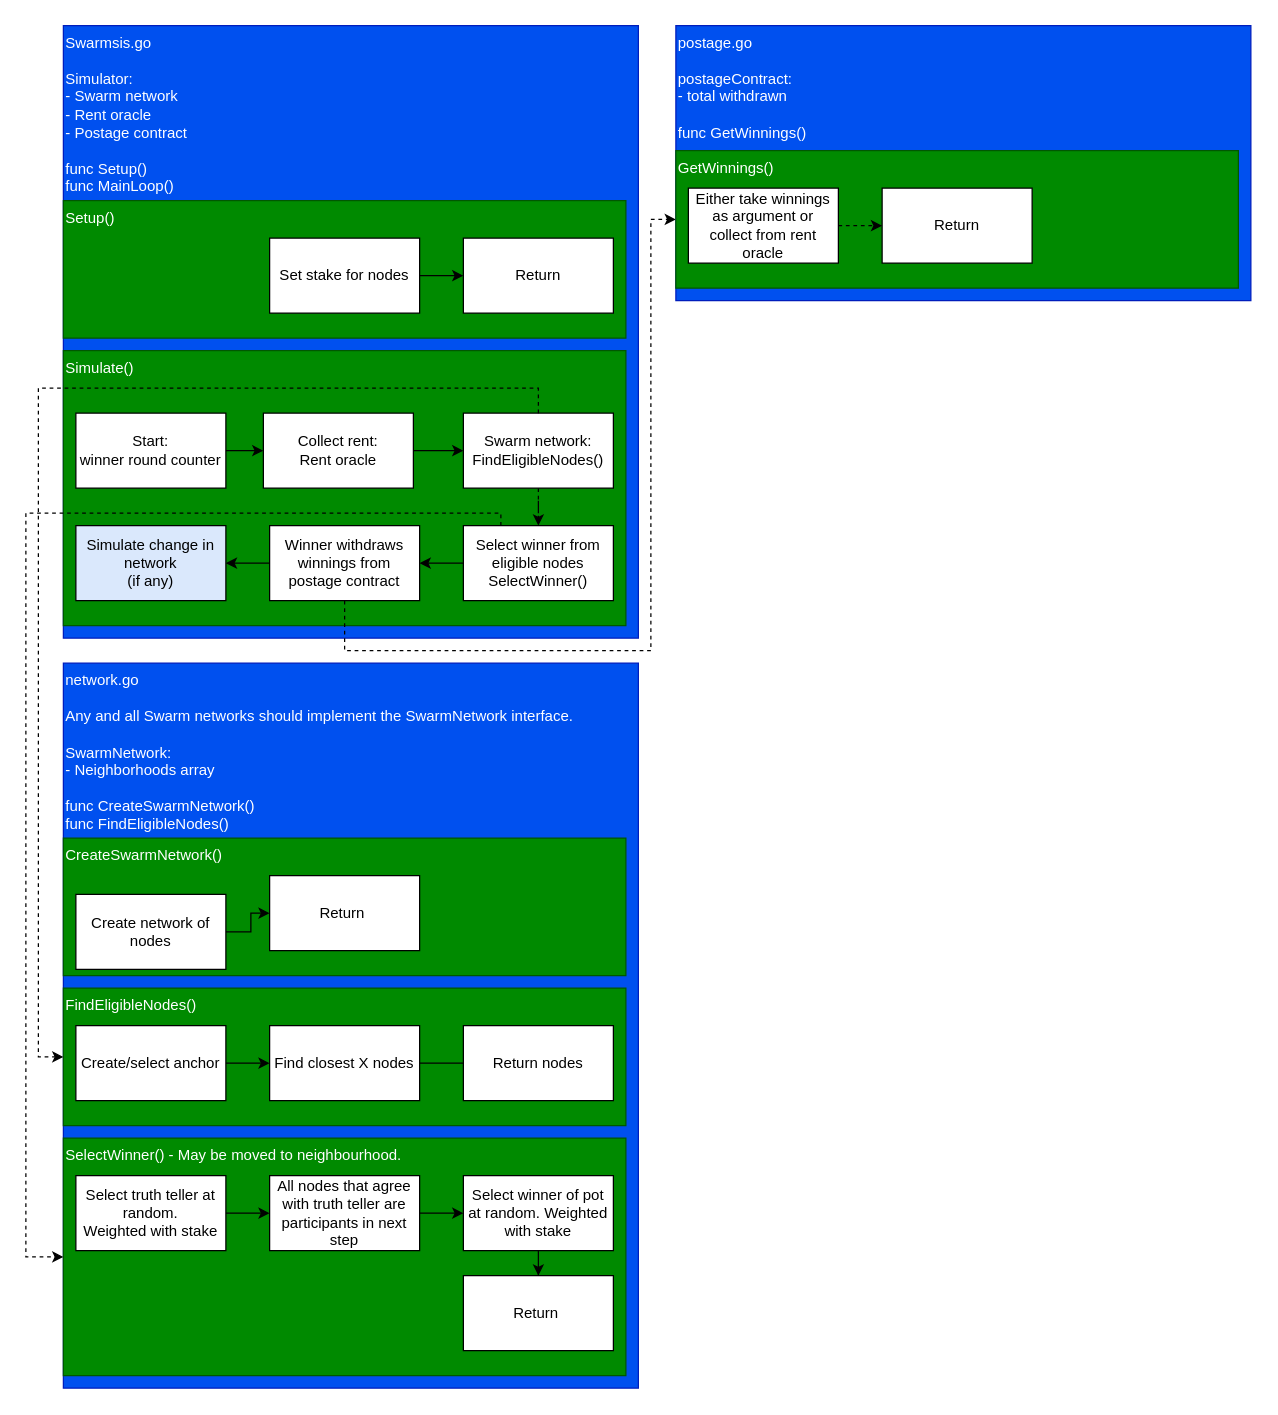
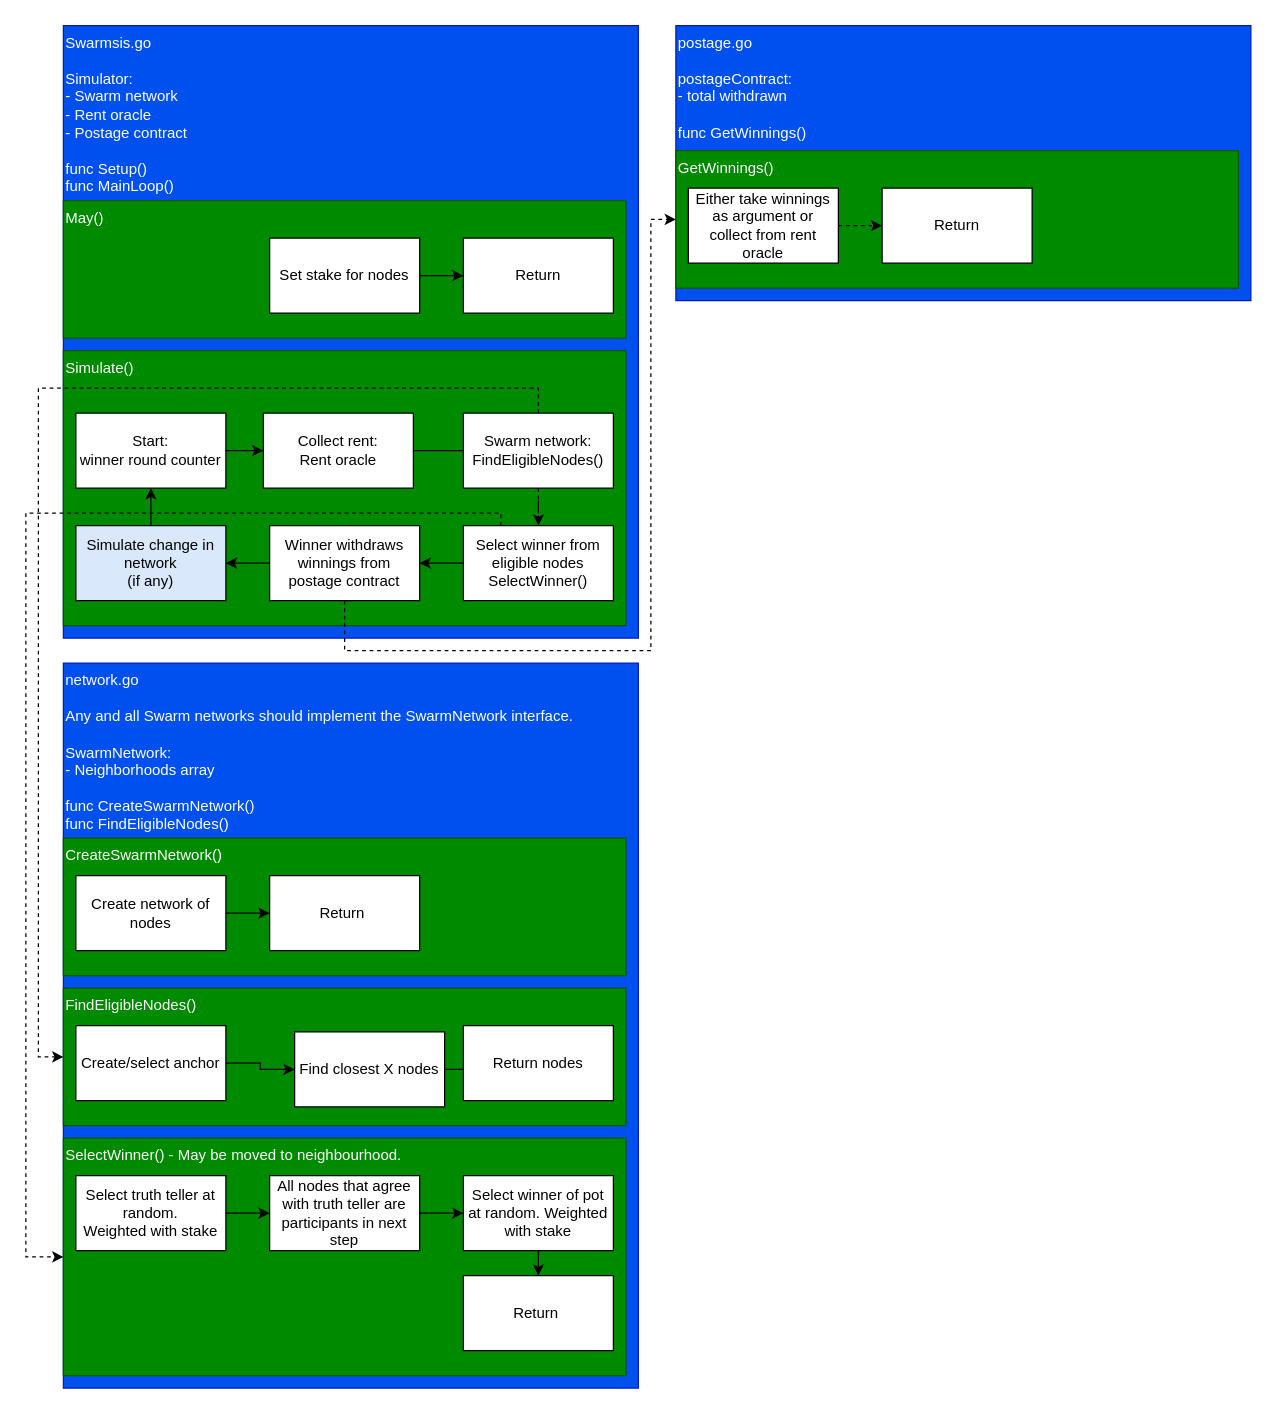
  <mxCell id="0" />
  <mxCell id="1" parent="0" />
  <mxCell id="2" value="Swarmsis.go&lt;br&gt;&lt;br&gt;Simulator:&lt;br&gt;&lt;span style=&quot;&quot;&gt;&#09;&lt;/span&gt;- Swarm network&lt;br&gt;&lt;span style=&quot;&quot;&gt;&#09;&lt;/span&gt;- Rent oracle&lt;br&gt;- Postage contract&lt;br&gt;&lt;br&gt;func Setup()&lt;br style=&quot;border-color: var(--border-color);&quot;&gt;func MainLoop()" style="rounded=0;whiteSpace=wrap;html=1;align=left;verticalAlign=top;fillColor=#0050ef;strokeColor=#001DBC;fontColor=#ffffff;" parent="1" vertex="1"><mxGeometry y="20" width="460" height="490" as="geometry" x="50" /></mxCell>
  <mxCell id="3" value="Simulate()&lt;br&gt;" style="rounded=0;whiteSpace=wrap;html=1;fillColor=#008a00;strokeColor=#005700;align=left;verticalAlign=top;fontColor=#ffffff;" parent="1" vertex="1"><mxGeometry y="280" width="450" height="220" as="geometry" x="50" /></mxCell>
  <mxCell id="4" style="edgeStyle=orthogonalEdgeStyle;rounded=0;orthogonalLoop=1;jettySize=auto;html=1;exitX=1;exitY=0.5;exitDx=0;exitDy=0;" parent="1" source="5" target="30" edge="1"><mxGeometry relative="1" as="geometry" /></mxCell>
  <mxCell id="5" value="Start:&lt;br&gt;winner round counter" style="rounded=0;whiteSpace=wrap;html=1;" parent="1" vertex="1"><mxGeometry x="60" y="330" width="120" height="60" as="geometry" /></mxCell>
- <mxCell id="6" value="Setup()" style="rounded=0;whiteSpace=wrap;html=1;fillColor=#008a00;strokeColor=#005700;align=left;verticalAlign=top;fontColor=#ffffff;" parent="1" vertex="1"><mxGeometry y="160" width="450" height="110" as="geometry" x="50" /></mxCell>
+ <mxCell id="6" value="May()" style="rounded=0;whiteSpace=wrap;html=1;fillColor=#008a00;strokeColor=#005700;align=left;verticalAlign=top;fontColor=#ffffff;" parent="1" vertex="1"><mxGeometry y="160" width="450" height="110" as="geometry" x="50" /></mxCell>
  <mxCell id="7" value="Return" style="rounded=0;whiteSpace=wrap;html=1;" parent="1" vertex="1"><mxGeometry x="370" y="190" width="120" height="60" as="geometry" /></mxCell>
  <mxCell id="8" style="edgeStyle=orthogonalEdgeStyle;rounded=0;orthogonalLoop=1;jettySize=auto;html=1;exitX=0.5;exitY=1;exitDx=0;exitDy=0;dashed=1;" parent="1" source="9" target="11" edge="1"><mxGeometry relative="1" as="geometry" /></mxCell>
  <mxCell id="9" value="Swarm network:&lt;br&gt;FindEligibleNodes()" style="rounded=0;whiteSpace=wrap;html=1;" parent="1" vertex="1"><mxGeometry x="370" y="330" width="120" height="60" as="geometry" /></mxCell>
  <mxCell id="10" style="edgeStyle=orthogonalEdgeStyle;rounded=0;orthogonalLoop=1;jettySize=auto;html=1;exitX=0;exitY=0.5;exitDx=0;exitDy=0;" parent="1" source="11" target="26" edge="1"><mxGeometry relative="1" as="geometry" /></mxCell>
  <mxCell id="11" value="Select winner from eligible nodes&lt;br&gt;SelectWinner()" style="rounded=0;whiteSpace=wrap;html=1;" parent="1" vertex="1"><mxGeometry x="370" y="420" width="120" height="60" as="geometry" /></mxCell>
  <mxCell id="12" value="network.go&lt;br&gt;&lt;br&gt;Any and all Swarm networks should implement the SwarmNetwork interface.&lt;br&gt;&lt;br&gt;SwarmNetwork:&lt;br&gt;- Neighborhoods array&lt;br&gt;&lt;br&gt;func CreateSwarmNetwork()&lt;br&gt;func FindEligibleNodes()" style="rounded=0;whiteSpace=wrap;html=1;fillColor=#0050ef;strokeColor=#001DBC;align=left;verticalAlign=top;fontColor=#ffffff;" parent="1" vertex="1"><mxGeometry y="530" width="460" height="580" as="geometry" x="50" /></mxCell>
  <mxCell id="13" value="CreateSwarmNetwork()" style="rounded=0;whiteSpace=wrap;html=1;fillColor=#008a00;strokeColor=#005700;align=left;verticalAlign=top;fontColor=#ffffff;" parent="1" vertex="1"><mxGeometry y="670" width="450" height="110" as="geometry" x="50" /></mxCell>
  <mxCell id="14" style="edgeStyle=orthogonalEdgeStyle;rounded=0;orthogonalLoop=1;jettySize=auto;html=1;exitX=1;exitY=0.5;exitDx=0;exitDy=0;" parent="1" source="15" target="16" edge="1"><mxGeometry relative="1" as="geometry" /></mxCell>
- <mxCell id="15" value="Create network of nodes" style="rounded=0;whiteSpace=wrap;html=1;" parent="1" vertex="1"><mxGeometry x="60" y="715" width="120" height="60" as="geometry" /></mxCell>
+ <mxCell id="15" value="Create network of nodes" style="rounded=0;whiteSpace=wrap;html=1;" parent="1" vertex="1"><mxGeometry x="60" y="700" width="120" height="60" as="geometry" /></mxCell>
  <mxCell id="16" value="Return&amp;nbsp;" style="rounded=0;whiteSpace=wrap;html=1;" parent="1" vertex="1"><mxGeometry x="215" y="700" width="120" height="60" as="geometry" /></mxCell>
  <mxCell id="17" value="FindEligibleNodes()&lt;br&gt;" style="rounded=0;whiteSpace=wrap;html=1;fillColor=#008a00;strokeColor=#005700;align=left;verticalAlign=top;fontColor=#ffffff;" parent="1" vertex="1"><mxGeometry y="790" width="450" height="110" as="geometry" x="50" /></mxCell>
  <mxCell id="18" style="edgeStyle=orthogonalEdgeStyle;rounded=0;orthogonalLoop=1;jettySize=auto;html=1;exitX=1;exitY=0.5;exitDx=0;exitDy=0;" parent="1" source="19" target="21" edge="1"><mxGeometry relative="1" as="geometry" /></mxCell>
  <mxCell id="19" value="Create/select anchor" style="rounded=0;whiteSpace=wrap;html=1;" parent="1" vertex="1"><mxGeometry x="60" y="820" width="120" height="60" as="geometry" /></mxCell>
  <mxCell id="20" style="edgeStyle=orthogonalEdgeStyle;rounded=0;orthogonalLoop=1;jettySize=auto;html=1;exitX=1;exitY=0.5;exitDx=0;exitDy=0;endArrow=none;" parent="1" source="21" target="22" edge="1"><mxGeometry relative="1" as="geometry" /></mxCell>
- <mxCell id="21" value="Find closest X nodes" style="rounded=0;whiteSpace=wrap;html=1;" parent="1" vertex="1"><mxGeometry x="215" y="820" width="120" height="60" as="geometry" /></mxCell>
+ <mxCell id="21" value="Find closest X nodes" style="rounded=0;whiteSpace=wrap;html=1;" parent="1" vertex="1"><mxGeometry x="235" y="825" width="120" height="60" as="geometry" /></mxCell>
  <mxCell id="22" value="Return nodes" style="rounded=0;whiteSpace=wrap;html=1;" parent="1" vertex="1"><mxGeometry x="370" y="820" width="120" height="60" as="geometry" /></mxCell>
  <mxCell id="23" style="edgeStyle=orthogonalEdgeStyle;rounded=0;orthogonalLoop=1;jettySize=auto;html=1;exitX=0.5;exitY=0;exitDx=0;exitDy=0;dashed=1;entryX=0;entryY=0.5;entryDx=0;entryDy=0;" parent="1" source="9" target="17" edge="1"><mxGeometry relative="1" as="geometry"><mxPoint x="10" y="1050" as="targetPoint" /><Array as="points"><mxPoint x="430" y="310" /><mxPoint x="30" y="310" /><mxPoint x="30" y="845" /></Array></mxGeometry></mxCell>
  <mxCell id="24" style="edgeStyle=orthogonalEdgeStyle;rounded=0;orthogonalLoop=1;jettySize=auto;html=1;exitX=0;exitY=0.5;exitDx=0;exitDy=0;entryX=1;entryY=0.5;entryDx=0;entryDy=0;" parent="1" source="26" target="28" edge="1"><mxGeometry relative="1" as="geometry" /></mxCell>
  <mxCell id="25" style="edgeStyle=orthogonalEdgeStyle;rounded=0;orthogonalLoop=1;jettySize=auto;html=1;exitX=0.5;exitY=1;exitDx=0;exitDy=0;entryX=0;entryY=0.5;entryDx=0;entryDy=0;dashed=1;" parent="1" source="26" target="42" edge="1"><mxGeometry relative="1" as="geometry"><Array as="points"><mxPoint x="275" y="520" /><mxPoint x="520" y="520" /><mxPoint x="520" y="175" /></Array></mxGeometry></mxCell>
  <mxCell id="26" value="Winner withdraws winnings from postage contract" style="rounded=0;whiteSpace=wrap;html=1;" parent="1" vertex="1"><mxGeometry x="215" y="420" width="120" height="60" as="geometry" /></mxCell>
+ <mxCell id="27" style="edgeStyle=orthogonalEdgeStyle;rounded=0;orthogonalLoop=1;jettySize=auto;html=1;exitX=0.5;exitY=0;exitDx=0;exitDy=0;" parent="1" source="28" target="5" edge="1"><mxGeometry relative="1" as="geometry" /></mxCell>
  <mxCell id="28" value="Simulate change in network&lt;br&gt;(if any)" style="rounded=0;whiteSpace=wrap;html=1;fillColor=#dae8fc;" parent="1" vertex="1"><mxGeometry x="60" y="420" width="120" height="60" as="geometry" /></mxCell>
- <mxCell id="29" style="edgeStyle=orthogonalEdgeStyle;rounded=0;orthogonalLoop=1;jettySize=auto;html=1;exitX=1;exitY=0.5;exitDx=0;exitDy=0;" parent="1" source="30" target="9" edge="1"><mxGeometry relative="1" as="geometry" /></mxCell>
+ <mxCell id="29" style="edgeStyle=orthogonalEdgeStyle;rounded=0;orthogonalLoop=1;jettySize=auto;html=1;exitX=1;exitY=0.5;exitDx=0;exitDy=0;endArrow=none;" parent="1" source="30" target="9" edge="1"><mxGeometry relative="1" as="geometry" /></mxCell>
  <mxCell id="30" value="Collect rent:&lt;br&gt;Rent oracle" style="rounded=0;whiteSpace=wrap;html=1;" parent="1" vertex="1"><mxGeometry x="210" y="330" width="120" height="60" as="geometry" /></mxCell>
  <mxCell id="31" value="SelectWinner() - May be moved to neighbourhood." style="rounded=0;whiteSpace=wrap;html=1;fillColor=#008a00;strokeColor=#005700;align=left;verticalAlign=top;fontColor=#ffffff;" parent="1" vertex="1"><mxGeometry y="910" width="450" height="190" as="geometry" x="50" /></mxCell>
  <mxCell id="32" style="edgeStyle=orthogonalEdgeStyle;rounded=0;orthogonalLoop=1;jettySize=auto;html=1;exitX=1;exitY=0.5;exitDx=0;exitDy=0;" parent="1" source="33" target="37" edge="1"><mxGeometry relative="1" as="geometry" /></mxCell>
  <mxCell id="33" value="Select truth teller at random.&lt;br&gt;Weighted with stake" style="rounded=0;whiteSpace=wrap;html=1;" parent="1" vertex="1"><mxGeometry x="60" y="940" width="120" height="60" as="geometry" /></mxCell>
  <mxCell id="34" style="edgeStyle=orthogonalEdgeStyle;rounded=0;orthogonalLoop=1;jettySize=auto;html=1;exitX=1;exitY=0.5;exitDx=0;exitDy=0;" parent="1" source="35" target="7" edge="1"><mxGeometry relative="1" as="geometry" /></mxCell>
  <mxCell id="35" value="Set stake for nodes" style="rounded=0;whiteSpace=wrap;html=1;" parent="1" vertex="1"><mxGeometry x="215" y="190" width="120" height="60" as="geometry" /></mxCell>
  <mxCell id="36" style="edgeStyle=orthogonalEdgeStyle;rounded=0;orthogonalLoop=1;jettySize=auto;html=1;exitX=1;exitY=0.5;exitDx=0;exitDy=0;entryX=0;entryY=0.5;entryDx=0;entryDy=0;" parent="1" source="37" target="39" edge="1"><mxGeometry relative="1" as="geometry" /></mxCell>
  <mxCell id="37" value="All nodes that agree with truth teller are participants in next step" style="rounded=0;whiteSpace=wrap;html=1;" parent="1" vertex="1"><mxGeometry x="215" y="940" width="120" height="60" as="geometry" /></mxCell>
  <mxCell id="38" style="edgeStyle=orthogonalEdgeStyle;rounded=0;orthogonalLoop=1;jettySize=auto;html=1;exitX=0.5;exitY=1;exitDx=0;exitDy=0;" parent="1" source="39" target="40" edge="1"><mxGeometry relative="1" as="geometry" /></mxCell>
  <mxCell id="39" value="Select winner of pot at random. Weighted with stake" style="rounded=0;whiteSpace=wrap;html=1;" parent="1" vertex="1"><mxGeometry x="370" y="940" width="120" height="60" as="geometry" /></mxCell>
  <mxCell id="40" value="Return&amp;nbsp;" style="rounded=0;whiteSpace=wrap;html=1;" parent="1" vertex="1"><mxGeometry x="370" y="1020" width="120" height="60" as="geometry" /></mxCell>
  <mxCell id="41" value="postage.go&lt;br&gt;&lt;br&gt;postageContract:&lt;br&gt;- total withdrawn&lt;br&gt;&lt;br&gt;func GetWinnings()" style="rounded=0;whiteSpace=wrap;html=1;fillColor=#0050ef;strokeColor=#001DBC;align=left;verticalAlign=top;fontColor=#ffffff;" parent="1" vertex="1"><mxGeometry x="540" y="20" width="460" height="220" as="geometry" /></mxCell>
  <mxCell id="42" value="GetWinnings()" style="rounded=0;whiteSpace=wrap;html=1;fillColor=#008a00;strokeColor=#005700;align=left;verticalAlign=top;fontColor=#ffffff;" parent="1" vertex="1"><mxGeometry x="540" y="120" width="450" height="110" as="geometry" /></mxCell>
  <mxCell id="43" style="edgeStyle=orthogonalEdgeStyle;rounded=0;orthogonalLoop=1;jettySize=auto;html=1;exitX=0.25;exitY=0;exitDx=0;exitDy=0;entryX=0;entryY=0.5;entryDx=0;entryDy=0;dashed=1;" parent="1" source="11" target="31" edge="1"><mxGeometry relative="1" as="geometry"><Array as="points"><mxPoint x="400" y="410" /><mxPoint x="20" y="410" /><mxPoint x="20" y="1005" /></Array></mxGeometry></mxCell>
  <mxCell id="44" style="edgeStyle=orthogonalEdgeStyle;rounded=0;orthogonalLoop=1;jettySize=auto;html=1;exitX=1;exitY=0.5;exitDx=0;exitDy=0;entryX=0;entryY=0.5;entryDx=0;entryDy=0;dashed=1;" parent="1" source="45" target="46" edge="1"><mxGeometry relative="1" as="geometry" /></mxCell>
  <mxCell id="45" value="Either take winnings as argument or collect from rent oracle" style="rounded=0;whiteSpace=wrap;html=1;" parent="1" vertex="1"><mxGeometry x="550" y="150" width="120" height="60" as="geometry" /></mxCell>
  <mxCell id="46" value="Return" style="rounded=0;whiteSpace=wrap;html=1;" parent="1" vertex="1"><mxGeometry x="705" y="150" width="120" height="60" as="geometry" /></mxCell>
